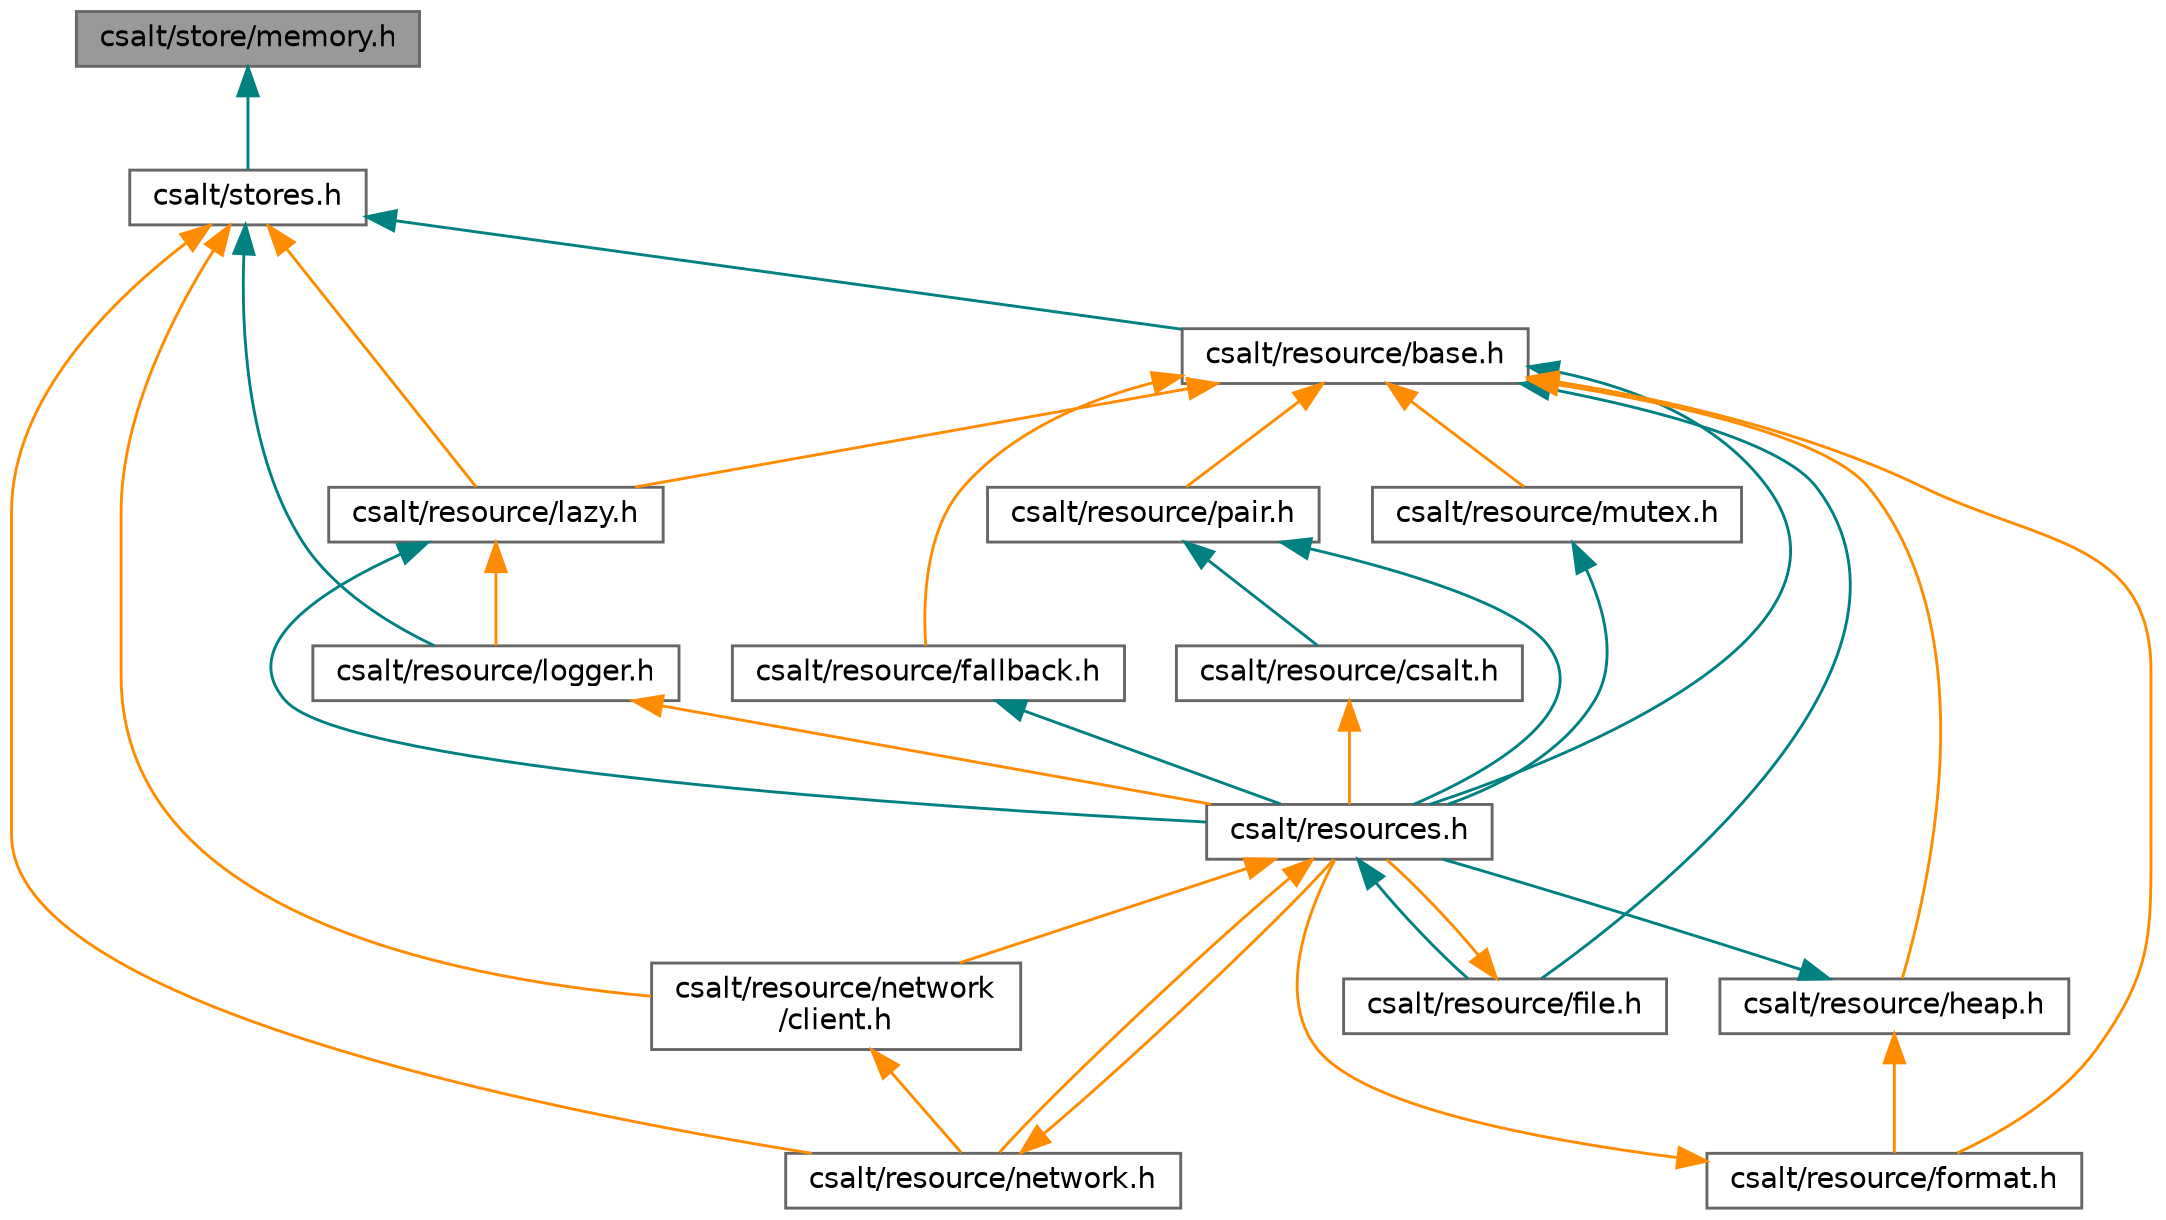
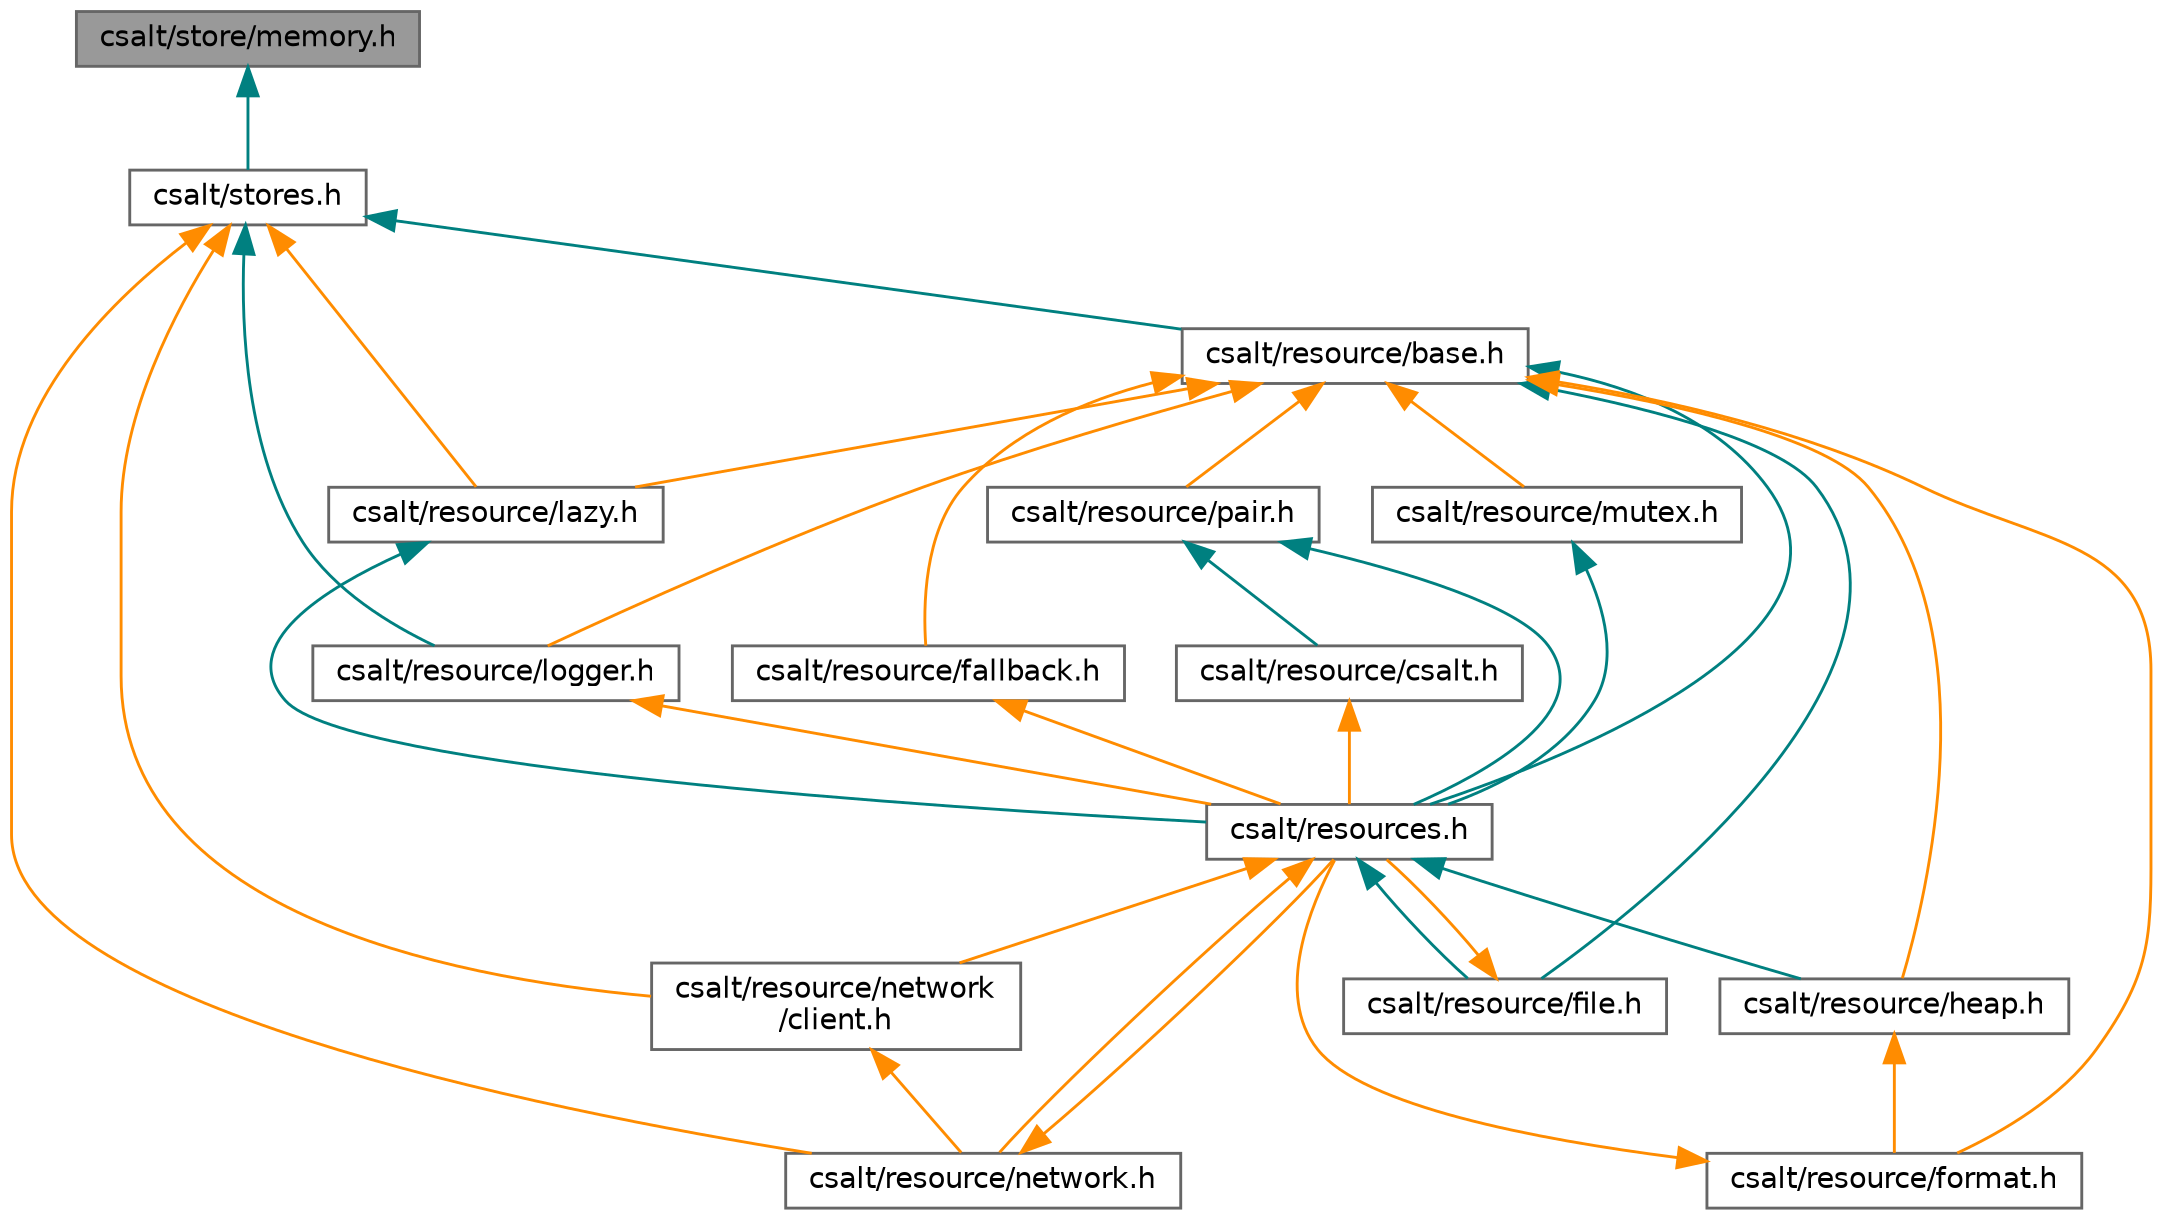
  digraph {
    node [color=grey40 fillcolor=white fontname=Helvetica fontsize=10 shape=box style=filled]
    edge [color=darkorange dir=back fontname=Helvetica fontsize=10 labelfontname=Helvetica labelfontsize=10 style=solid]
    n1 [color=gray40 fillcolor=grey60 fontcolor=black height=0.2 label="csalt/store/memory.h" width=0.4]
    n2 [height=0.2 label="csalt/stores.h" width=0.4]
    n3 [height=0.2 label="csalt/resource/base.h" width=0.4]
    n4 [height=0.2 label="csalt/resource/network.h" width=0.4]
    n5 [height=0.2 label="csalt/resource/network\l/client.h" width=0.4]
    n6 [height=0.2 label="csalt/resource/lazy.h" width=0.4]
    n7 [height=0.2 label="csalt/resource/logger.h" width=0.4]
    n8 [height=0.2 label="csalt/resource/fallback.h" width=0.4]
    n9 [height=0.2 label="csalt/resources.h" width=0.4]
    n10 [height=0.2 label="csalt/resource/file.h" width=0.4]
    n11 [height=0.2 label="csalt/resource/format.h" width=0.4]
    n12 [height=0.2 label="csalt/resource/heap.h" width=0.4]
    n13 [height=0.2 label="csalt/resource/mutex.h" width=0.4]
    n14 [height=0.2 label="csalt/resource/pair.h" width=0.4]
    n15 [height=0.2 label="csalt/resource/csalt.h" width=0.4]
    n1 -> n2 [color=teal]
    n2 -> n3 [color=teal]
    n2 -> n4
    n2 -> n5
    n2 -> n6
    n2 -> n7 [color=teal]
    n3 -> n6
-   n6 -> n7
+   n3 -> n7
    n3 -> n8
    n3 -> n9 [color=teal]
    n3 -> n10 [color=teal]
    n3 -> n11
    n3 -> n12
    n3 -> n13
    n3 -> n14
    n4 -> n9
    n5 -> n4
    n6 -> n9 [color=teal]
    n7 -> n9
-   n8 -> n9 [color=teal]
+   n8 -> n9
    n9 -> n4
    n9 -> n5
    n9 -> n10 [color=teal]
    n10 -> n9
    n11 -> n9
-   n12 -> n9 [color=teal]
+   n9 -> n12 [color=teal]
    n12 -> n11
    n13 -> n9 [color=teal]
    n14 -> n9 [color=teal]
    n14 -> n15 [color=teal]
    n15 -> n9
  }
